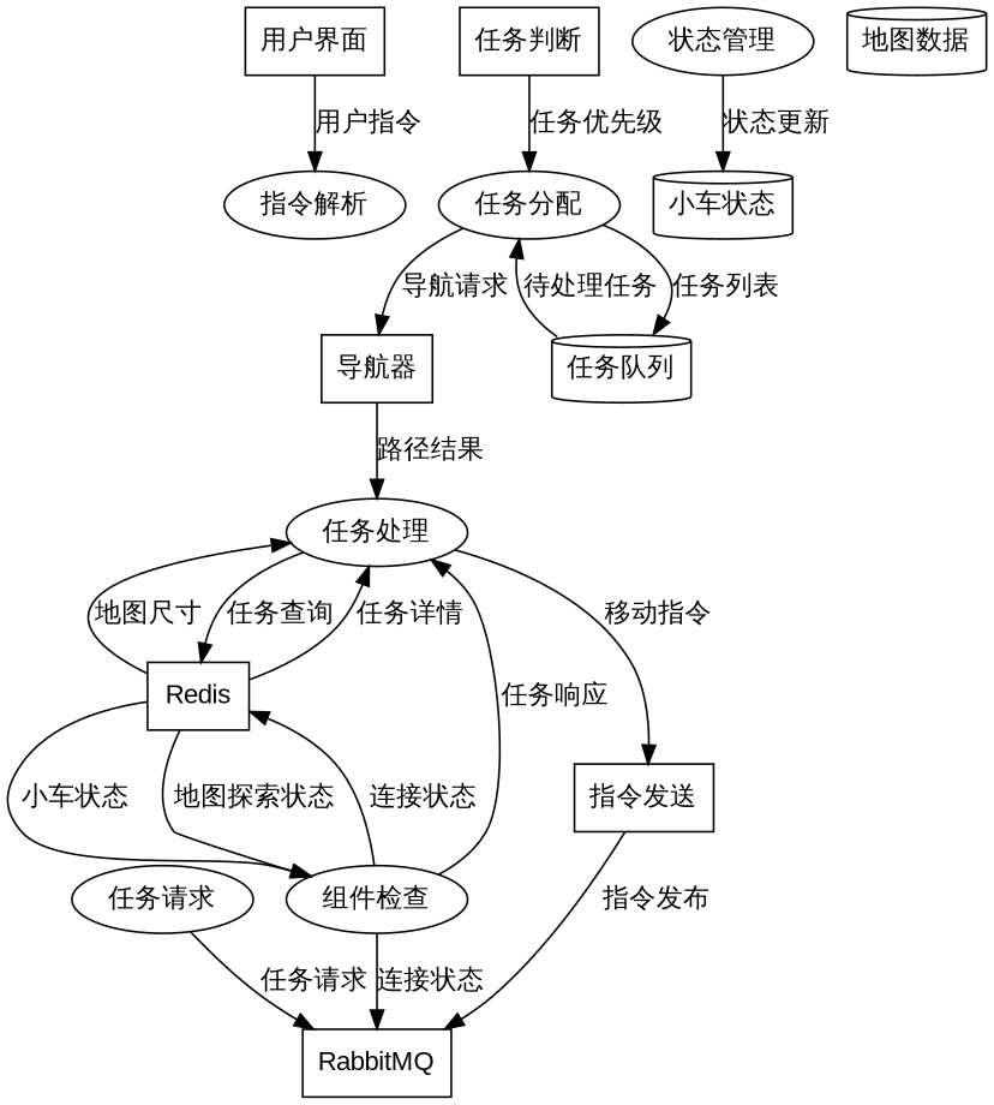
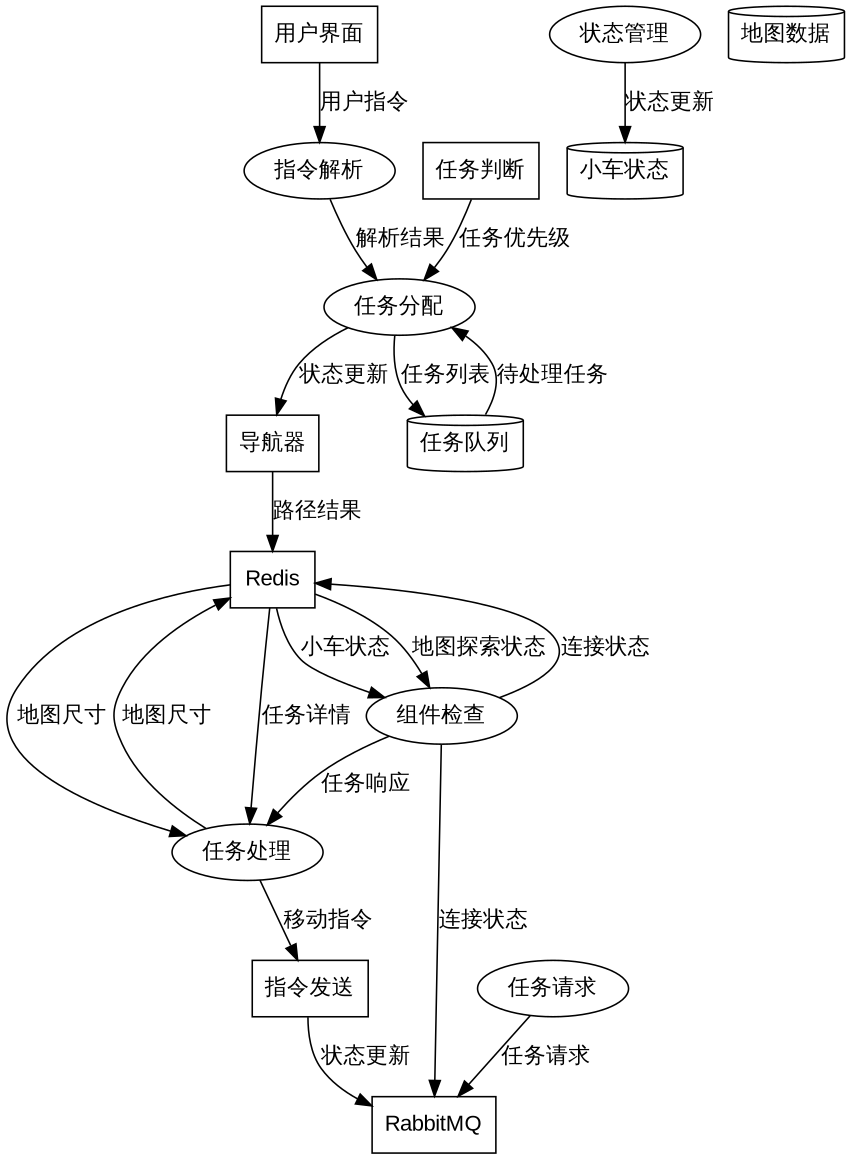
  digraph {
    fontname="Liberation Sans"
    node [fontname="Liberation Sans" shape=ellipse]
    edge [fontname="Liberation Sans"]
    "用户界面" [shape=rectangle]
    "指令解析"
    "任务分配"
    "导航器" [shape=rectangle]
    "任务处理"
    Redis [shape=rectangle]
    "指令发送" [shape=box]
    "任务判断" [shape=rectangle]
    "任务队列" [shape=cylinder]
    "组件检查"
    RabbitMQ [shape=rectangle]
    "小车状态" [shape=cylinder]
    "状态管理"
    "任务请求"
    "地图数据" [shape=cylinder]
    "用户界面" -> "指令解析" [label="用户指令"]
-   "任务分配" -> "导航器" [label="导航请求"]
+   "指令解析" -> "任务分配" [label="解析结果"]
+   "任务分配" -> "导航器" [label="状态更新"]
    "任务分配" -> "任务队列" [label="任务列表"]
-   "导航器" -> "任务处理" [label="路径结果"]
-   "任务处理" -> Redis [label="任务查询"]
+   "导航器" -> Redis [label="路径结果"]
+   "任务处理" -> Redis [label="地图尺寸"]
    "任务处理" -> "指令发送" [label="移动指令"]
    Redis -> "任务处理" [label="任务详情"]
    Redis -> "任务处理" [label="地图尺寸"]
    Redis -> "组件检查" [label="小车状态"]
    Redis -> "组件检查" [label="地图探索状态"]
-   "指令发送" -> RabbitMQ [label="指令发布"]
+   "指令发送" -> RabbitMQ [label="状态更新"]
    "任务判断" -> "任务分配" [label="任务优先级"]
    "任务队列" -> "任务分配" [label="待处理任务"]
    "组件检查" -> "任务处理" [label="任务响应"]
    "组件检查" -> Redis [label="连接状态"]
    "组件检查" -> RabbitMQ [label="连接状态"]
    "状态管理" -> "小车状态" [label="状态更新"]
    "任务请求" -> RabbitMQ [label="任务请求"]
  }
